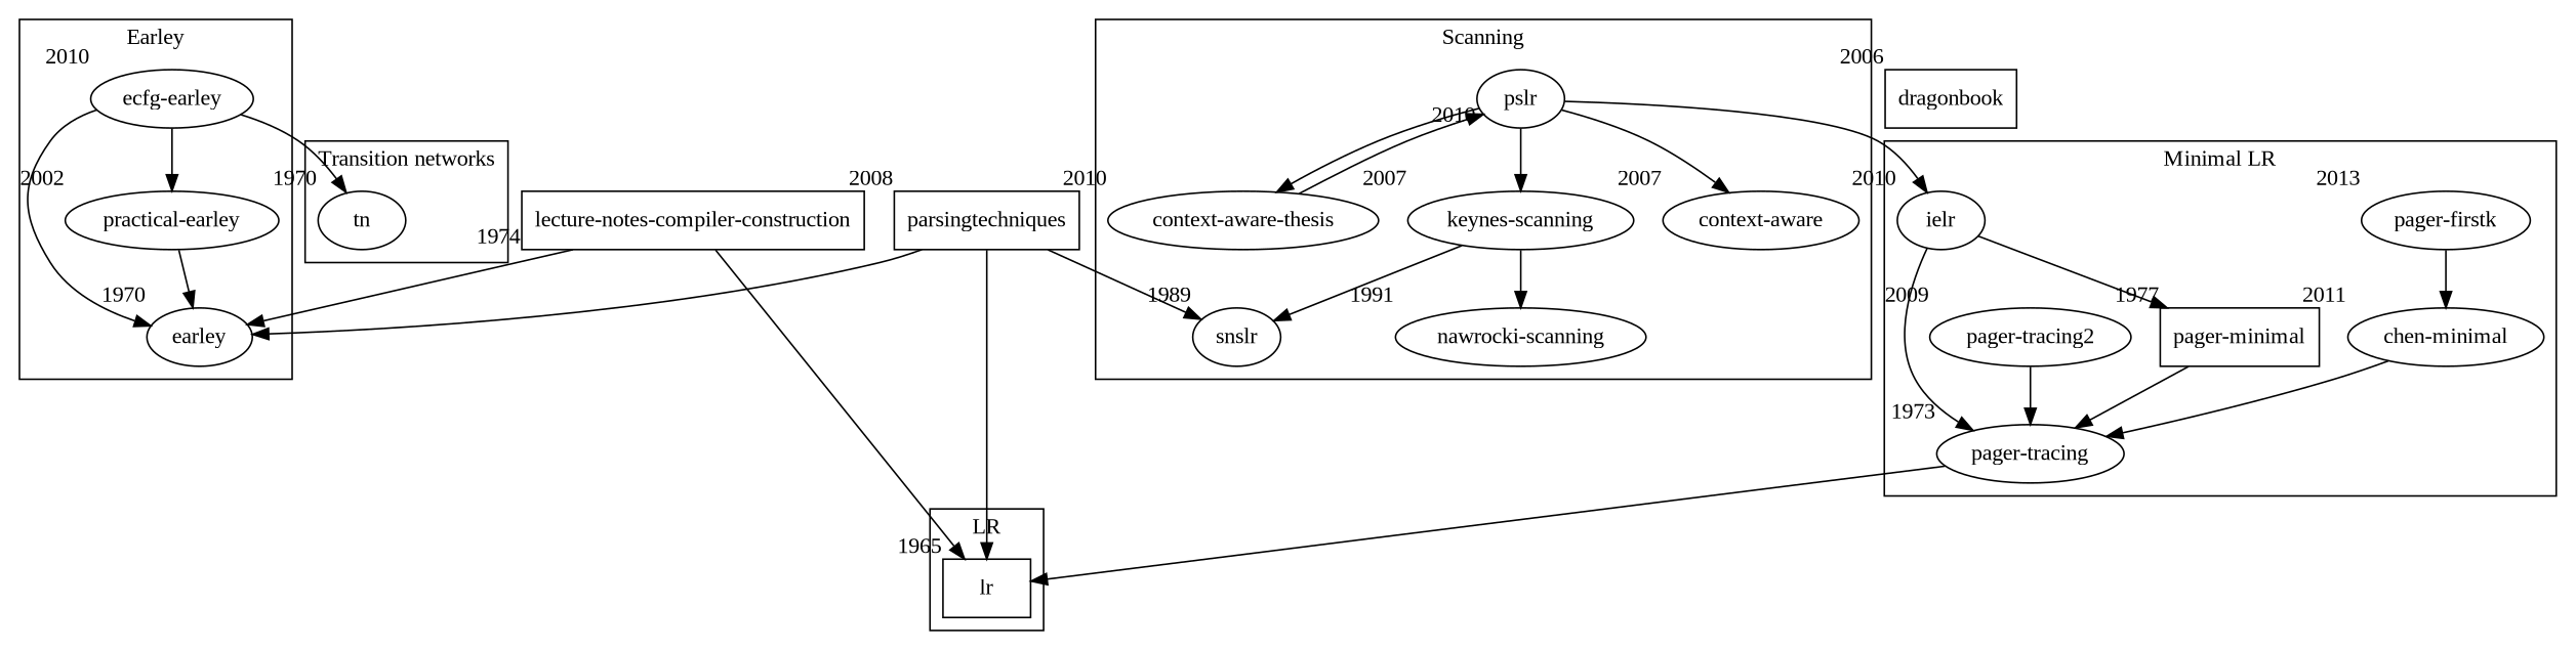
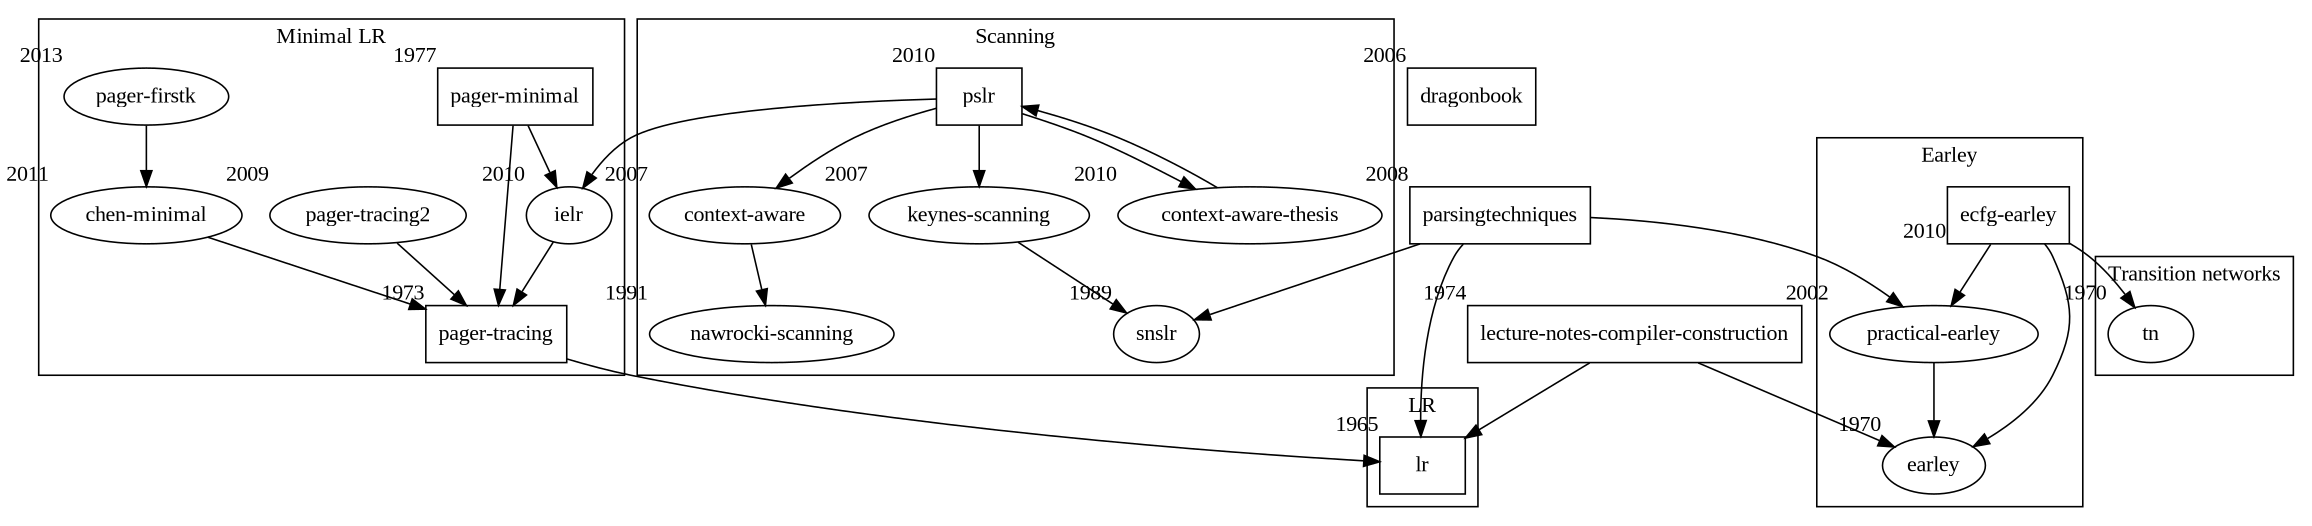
  digraph {
    fontname="Liberation Serif"
    node [fontname="Liberation Serif" xlabel=2010]
    edge [fontname="Liberation Serif"]
    tn [xlabel=1970]
    lr [shape=box xlabel=1965]
    earley [xlabel=1970]
    "practical-earley" [xlabel=2002]
-   "ecfg-earley"
-   "pager-tracing" [xlabel=1973]
+   "ecfg-earley" [shape=box]
+   "pager-tracing" [xlabel=1973 shape=box]
    "pager-minimal" [shape=box xlabel=1977]
    "pager-tracing2" [xlabel=2009]
    "chen-minimal" [xlabel=2011]
    "pager-firstk" [xlabel=2013]
    ielr
    snslr [xlabel=1989]
    "nawrocki-scanning" [xlabel=1991]
    "keynes-scanning" [xlabel=2007]
-   pslr
+   pslr [shape=box]
    "context-aware" [xlabel=2007]
    "context-aware-thesis"
    "lecture-notes-compiler-construction" [shape=box xlabel=1974]
    parsingtechniques [shape=box xlabel=2008]
    dragonbook [shape=box xlabel=2006]
    subgraph cluster_1 {
      label="Transition networks"
      tn
    }
    subgraph cluster_2 {
      label=LR
      lr
    }
    subgraph cluster_3 {
      label=Earley
      earley
      "practical-earley"
      "ecfg-earley"
    }
    subgraph cluster_4 {
      label="Minimal LR"
      "pager-tracing"
      "pager-minimal"
      "pager-tracing2"
      "chen-minimal"
      "pager-firstk"
      ielr
    }
    subgraph cluster_5 {
      label=Scanning
      snslr
      "nawrocki-scanning"
      "keynes-scanning"
      pslr
      "context-aware"
      "context-aware-thesis"
    }
    "practical-earley" -> earley
    "ecfg-earley" -> tn
    "ecfg-earley" -> earley
    "ecfg-earley" -> "practical-earley"
    "pager-tracing" -> lr
    "pager-minimal" -> "pager-tracing"
    "pager-tracing2" -> "pager-tracing"
    "chen-minimal" -> "pager-tracing"
    "pager-firstk" -> "chen-minimal"
    ielr -> "pager-tracing"
-   ielr -> "pager-minimal"
+   "pager-minimal" -> ielr
    "keynes-scanning" -> snslr
-   "keynes-scanning" -> "nawrocki-scanning"
+   "context-aware" -> "nawrocki-scanning"
    pslr -> ielr
    pslr -> "keynes-scanning"
    pslr -> "context-aware"
    pslr -> "context-aware-thesis"
    "context-aware-thesis" -> pslr
    "lecture-notes-compiler-construction" -> lr
    "lecture-notes-compiler-construction" -> earley
    parsingtechniques -> lr
-   parsingtechniques -> earley
+   parsingtechniques -> "practical-earley"
    parsingtechniques -> snslr
  }
